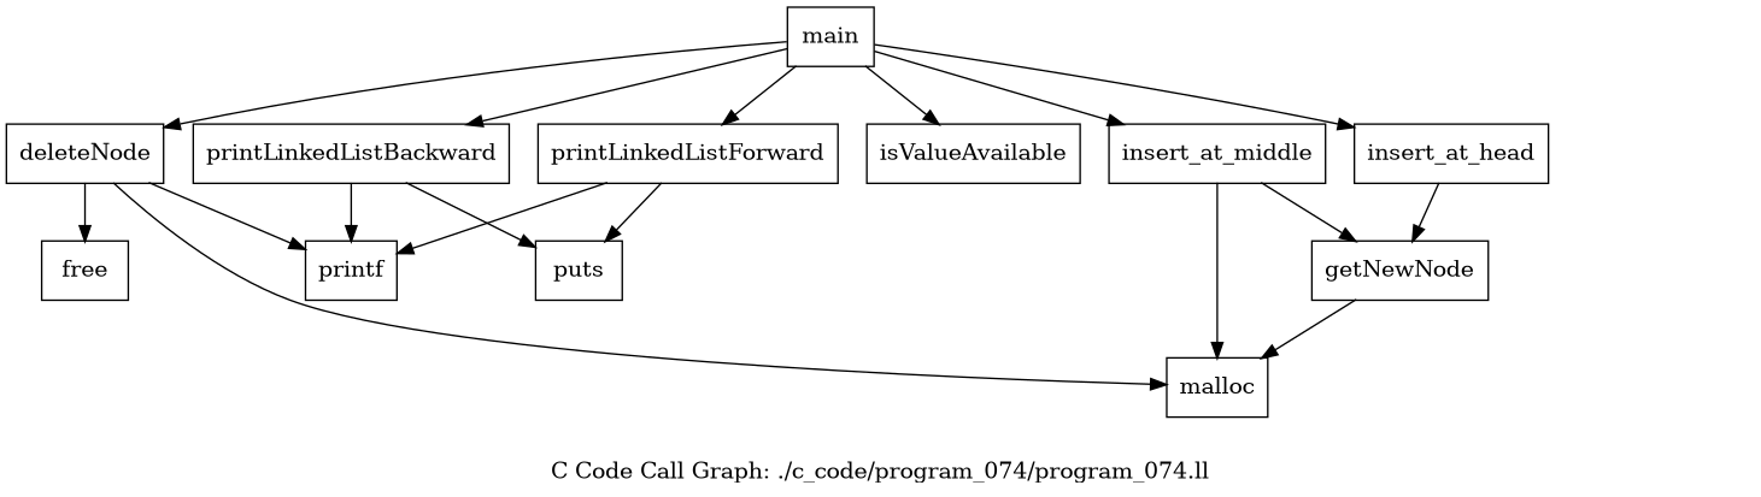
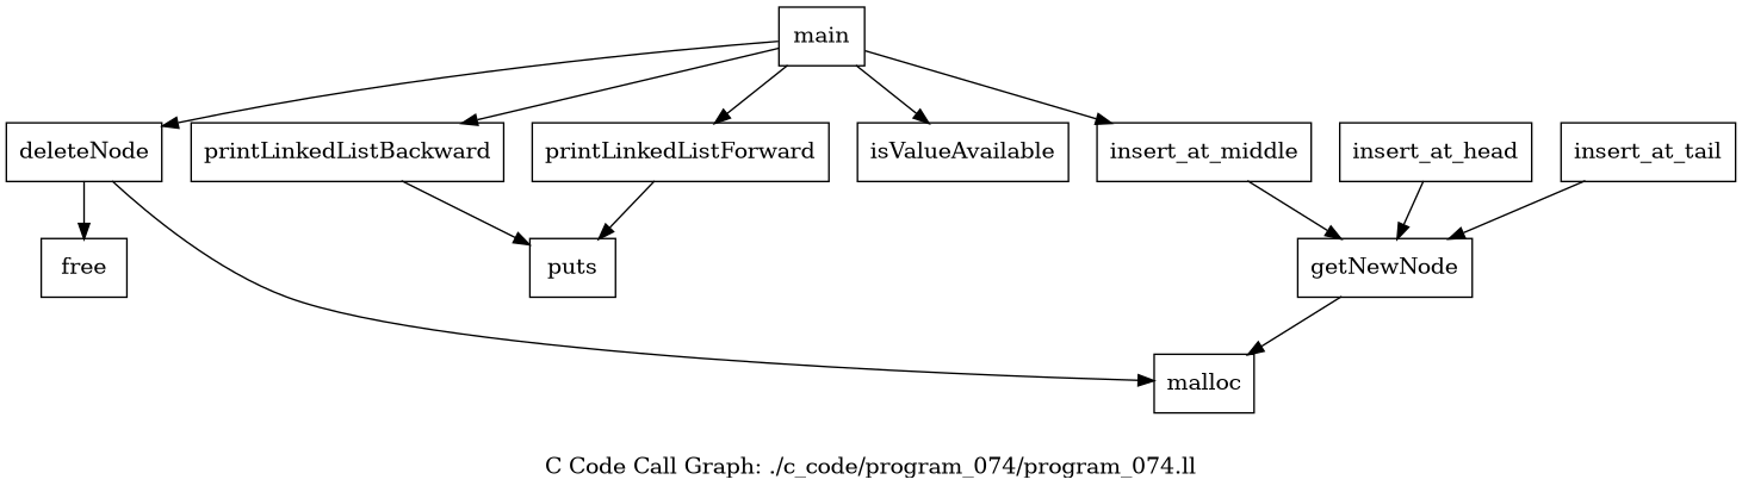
  digraph {
    label="C Code Call Graph: ./c_code/program_074/program_074.ll"
    node [shape=record]
    n1 [label="{main}"]
    n2 [label="{isValueAvailable}"]
    n3 [label="{printLinkedListBackward}"]
    n4 [label="{printLinkedListForward}"]
    n5 [label="{deleteNode}"]
    n6 [label="{insert_at_middle}"]
    n7 [label="{insert_at_head}"]
-   n8 [label="{printf}"]
+   n9 [label="{insert_at_tail}"]
    n10 [label="{getNewNode}"]
    n11 [label="{puts}"]
    n12 [label="{malloc}"]
    n13 [label="{free}"]
    n1 -> n2
    n1 -> n3
    n1 -> n4
    n1 -> n5
    n1 -> n6
-   n1 -> n7
-   n3 -> n8
    n3 -> n11
-   n4 -> n8
    n4 -> n11
-   n5 -> n8
    n5 -> n12
    n5 -> n13
    n6 -> n10
-   n6 -> n12
    n7 -> n10
+   n9 -> n10
    n10 -> n12
  }
